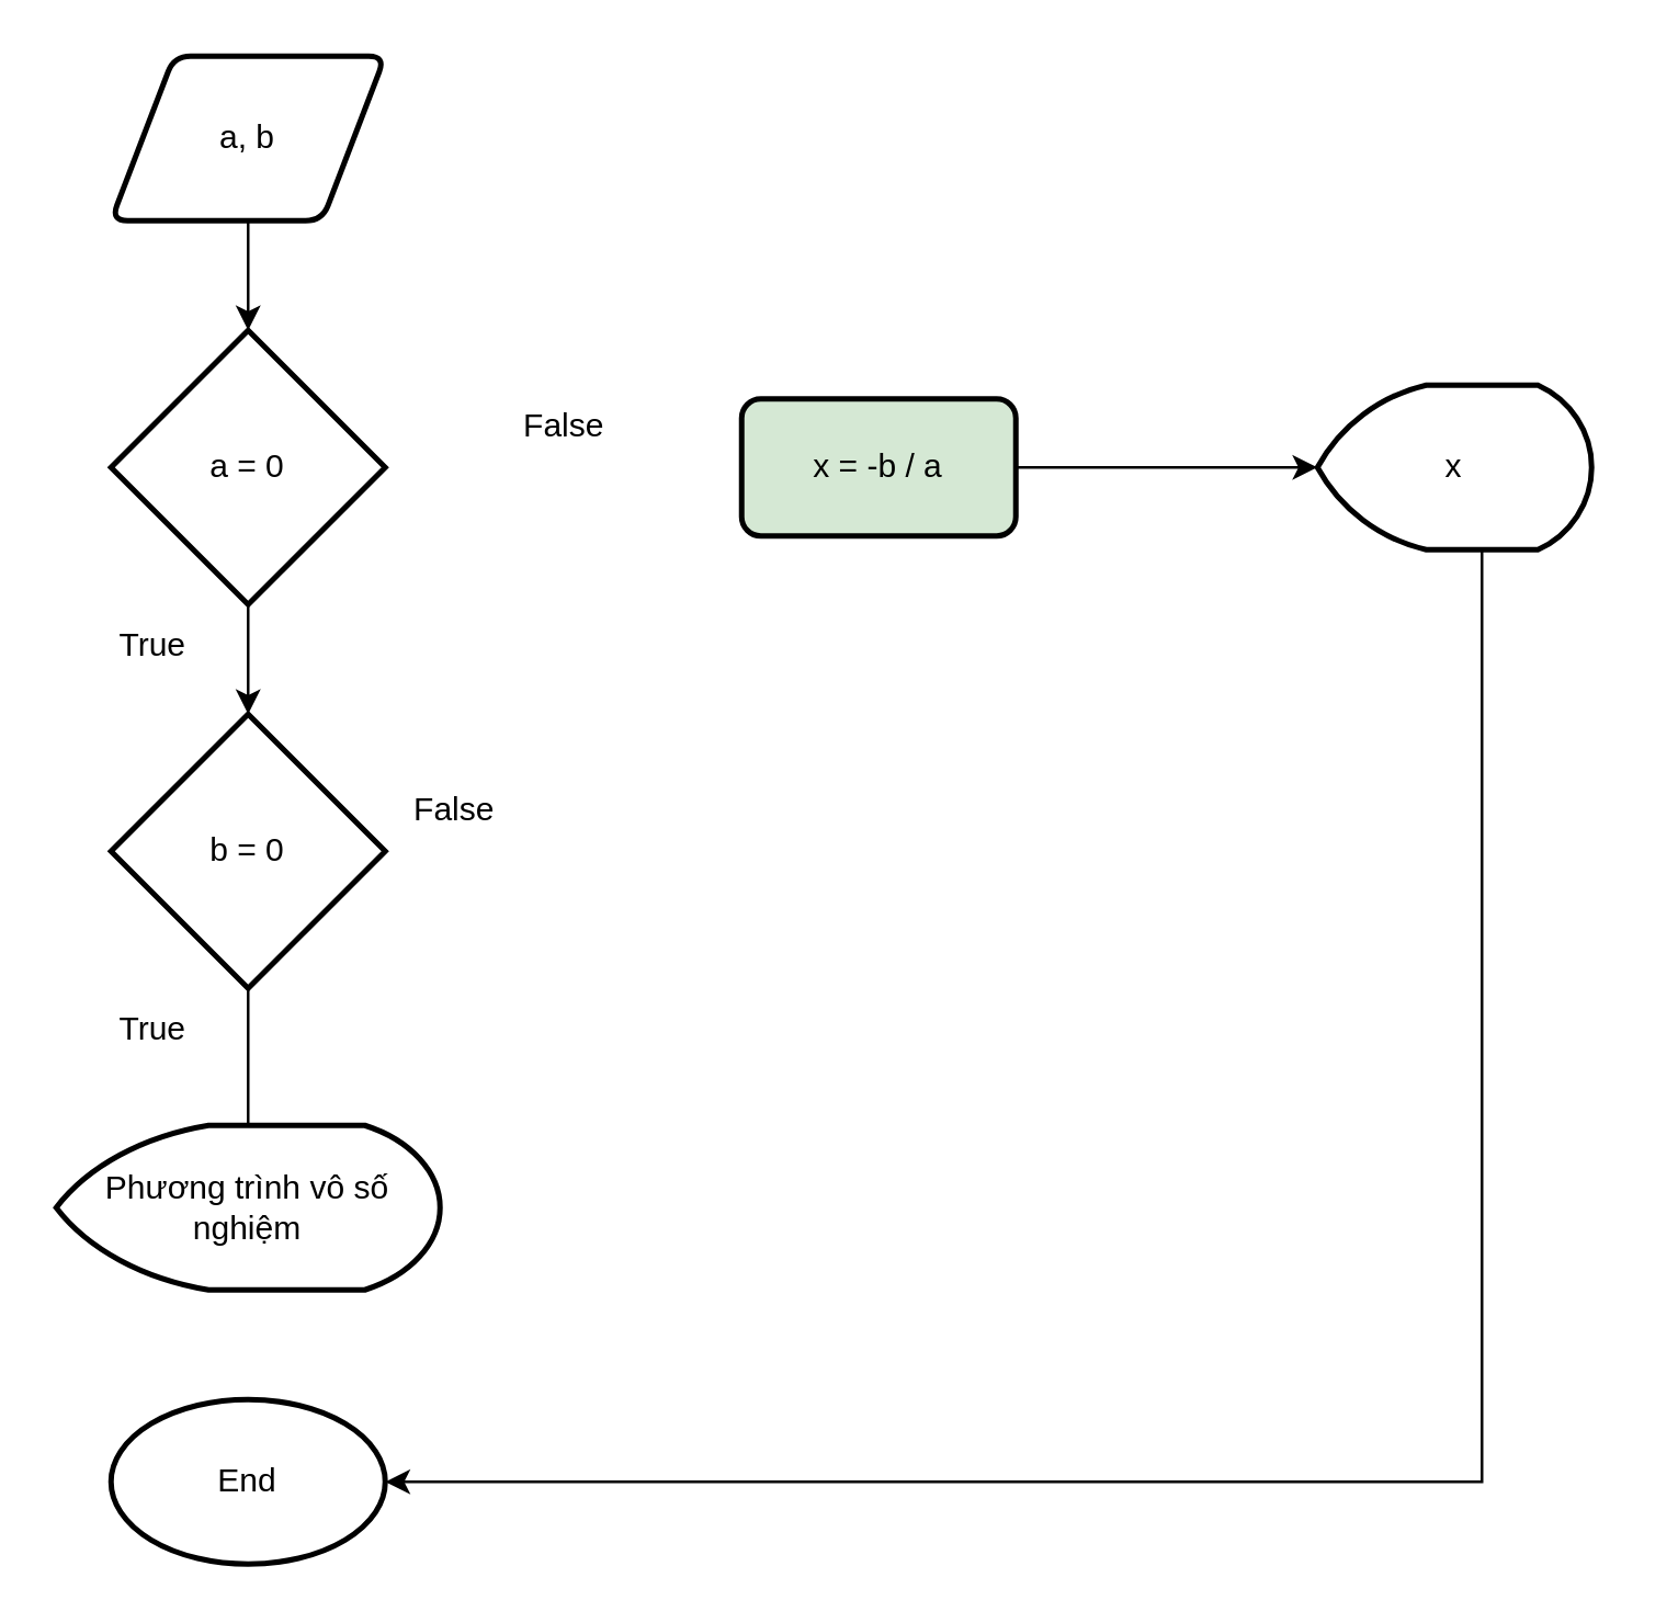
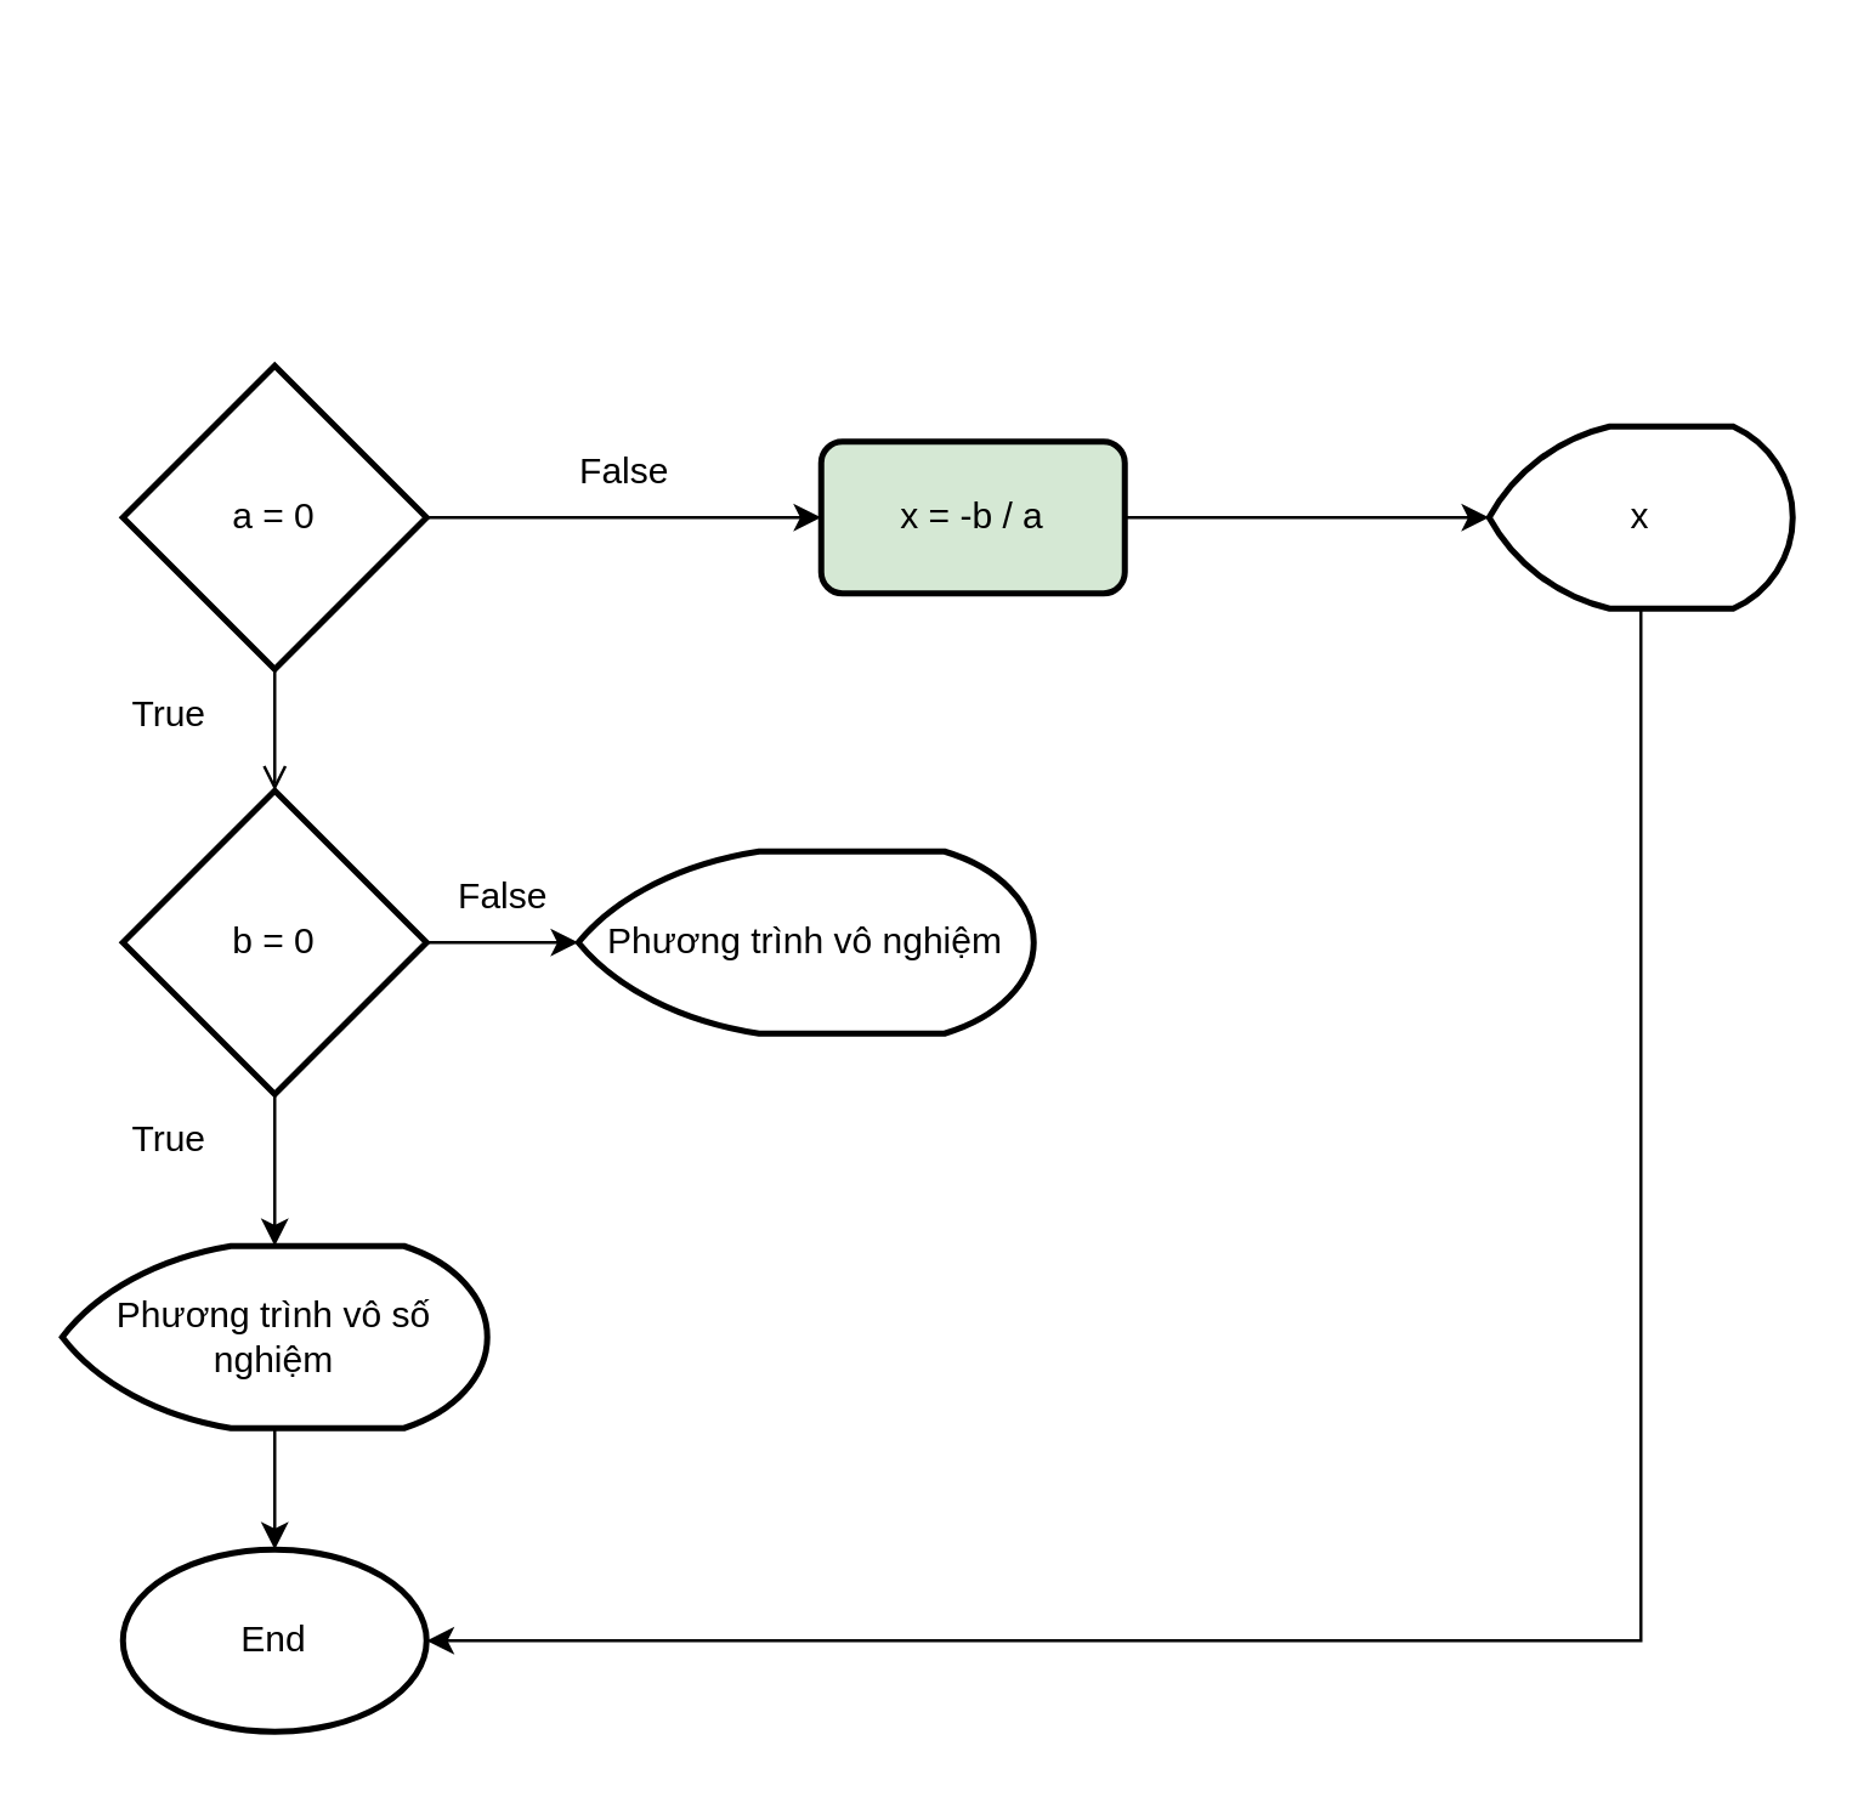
  <mxCell id="0" />
  <mxCell id="1" parent="0" />
  <mxCell id="2" value="End" style="strokeWidth=2;html=1;shape=mxgraph.flowchart.start_1;whiteSpace=wrap;" vertex="1" parent="1"><mxGeometry x="40" y="510" width="100" height="60" as="geometry" /></mxCell>
- <mxCell id="3" value="a, b" style="shape=parallelogram;html=1;strokeWidth=2;perimeter=parallelogramPerimeter;whiteSpace=wrap;rounded=1;arcSize=12;size=0.23;" vertex="1" parent="1"><mxGeometry x="40" y="20" width="100" height="60" as="geometry" /></mxCell>
- <mxCell id="4" style="edgeStyle=orthogonalEdgeStyle;rounded=0;orthogonalLoop=1;jettySize=auto;html=1;" edge="1" parent="1" source="6" target="8"><mxGeometry relative="1" as="geometry" /></mxCell>
+ <mxCell id="4" style="edgeStyle=orthogonalEdgeStyle;rounded=0;orthogonalLoop=1;jettySize=auto;html=1;endArrow=open;" edge="1" parent="1" source="6" target="8"><mxGeometry relative="1" as="geometry" /></mxCell>
+ <mxCell id="5" style="edgeStyle=orthogonalEdgeStyle;rounded=0;orthogonalLoop=1;jettySize=auto;html=1;" edge="1" parent="1" source="6" target="15"><mxGeometry relative="1" as="geometry"><mxPoint x="320" y="170" as="targetPoint" /></mxGeometry></mxCell>
  <mxCell id="6" value="a = 0" style="strokeWidth=2;html=1;shape=mxgraph.flowchart.decision;whiteSpace=wrap;" vertex="1" parent="1"><mxGeometry x="40" y="120" width="100" height="100" as="geometry" /></mxCell>
- <mxCell id="7" style="edgeStyle=orthogonalEdgeStyle;rounded=0;orthogonalLoop=1;jettySize=auto;html=1;endArrow=none;" edge="1" parent="1" source="8" target="10"><mxGeometry relative="1" as="geometry" /></mxCell>
+ <mxCell id="7" style="edgeStyle=orthogonalEdgeStyle;rounded=0;orthogonalLoop=1;jettySize=auto;html=1;" edge="1" parent="1" source="8" target="10"><mxGeometry relative="1" as="geometry" /></mxCell>
  <mxCell id="8" value="b = 0" style="strokeWidth=2;html=1;shape=mxgraph.flowchart.decision;whiteSpace=wrap;" vertex="1" parent="1"><mxGeometry x="40" y="260" width="100" height="100" as="geometry" /></mxCell>
+ <mxCell id="9" style="edgeStyle=orthogonalEdgeStyle;rounded=0;orthogonalLoop=1;jettySize=auto;html=1;" edge="1" parent="1" source="10" target="2"><mxGeometry relative="1" as="geometry" /></mxCell>
  <mxCell id="10" value="Phương trình vô số nghiệm" style="strokeWidth=2;html=1;shape=mxgraph.flowchart.display;whiteSpace=wrap;" vertex="1" parent="1"><mxGeometry x="20" y="410" width="140" height="60" as="geometry" /></mxCell>
- <mxCell id="12" style="edgeStyle=orthogonalEdgeStyle;rounded=0;orthogonalLoop=1;jettySize=auto;html=1;entryX=0.5;entryY=0;entryDx=0;entryDy=0;entryPerimeter=0;" edge="1" parent="1" source="3" target="6"><mxGeometry relative="1" as="geometry" /></mxCell>
+ <mxCell id="11" value="Phương trình vô nghiệm" style="strokeWidth=2;html=1;shape=mxgraph.flowchart.display;whiteSpace=wrap;" vertex="1" parent="1"><mxGeometry x="190" y="280" width="150" height="60" as="geometry" /></mxCell>
+ <mxCell id="13" style="edgeStyle=orthogonalEdgeStyle;rounded=0;orthogonalLoop=1;jettySize=auto;html=1;entryX=0;entryY=0.5;entryDx=0;entryDy=0;entryPerimeter=0;" edge="1" parent="1" source="8" target="11"><mxGeometry relative="1" as="geometry" /></mxCell>
  <mxCell id="14" style="edgeStyle=orthogonalEdgeStyle;rounded=0;orthogonalLoop=1;jettySize=auto;html=1;" edge="1" parent="1" source="15" target="16"><mxGeometry relative="1" as="geometry" /></mxCell>
  <mxCell id="15" value="x = -b / a" style="rounded=1;whiteSpace=wrap;html=1;absoluteArcSize=1;arcSize=14;strokeWidth=2;fillColor=#d5e8d4;" vertex="1" parent="1"><mxGeometry x="270" y="145" width="100" height="50" as="geometry" /></mxCell>
- <mxCell id="16" value="x" style="strokeWidth=2;html=1;shape=mxgraph.flowchart.display;whiteSpace=wrap;" vertex="1" parent="1"><mxGeometry x="480" y="140" width="100" height="60" as="geometry" /></mxCell>
+ <mxCell id="16" value="x" style="strokeWidth=2;html=1;shape=mxgraph.flowchart.display;whiteSpace=wrap;" vertex="1" parent="1"><mxGeometry x="490" y="140" width="100" height="60" as="geometry" /></mxCell>
  <mxCell id="17" style="edgeStyle=orthogonalEdgeStyle;rounded=0;orthogonalLoop=1;jettySize=auto;html=1;entryX=1;entryY=0.5;entryDx=0;entryDy=0;entryPerimeter=0;" edge="1" parent="1" source="16" target="2"><mxGeometry relative="1" as="geometry"><Array as="points"><mxPoint x="540" y="540" /></Array></mxGeometry></mxCell>
  <mxCell id="18" value="True" style="text;html=1;align=center;verticalAlign=middle;resizable=0;points=[];autosize=1;strokeColor=none;fillColor=none;" vertex="1" parent="1"><mxGeometry x="30" y="220" width="50" height="30" as="geometry" /></mxCell>
  <mxCell id="19" value="True" style="text;html=1;align=center;verticalAlign=middle;resizable=0;points=[];autosize=1;strokeColor=none;fillColor=none;" vertex="1" parent="1"><mxGeometry x="30" y="360" width="50" height="30" as="geometry" /></mxCell>
  <mxCell id="20" value="False" style="text;html=1;align=center;verticalAlign=middle;resizable=0;points=[];autosize=1;strokeColor=none;fillColor=none;" vertex="1" parent="1"><mxGeometry x="140" y="280" width="50" height="30" as="geometry" /></mxCell>
  <mxCell id="21" value="False" style="text;html=1;align=center;verticalAlign=middle;resizable=0;points=[];autosize=1;strokeColor=none;fillColor=none;" vertex="1" parent="1"><mxGeometry x="180" y="140" width="50" height="30" as="geometry" /></mxCell>
